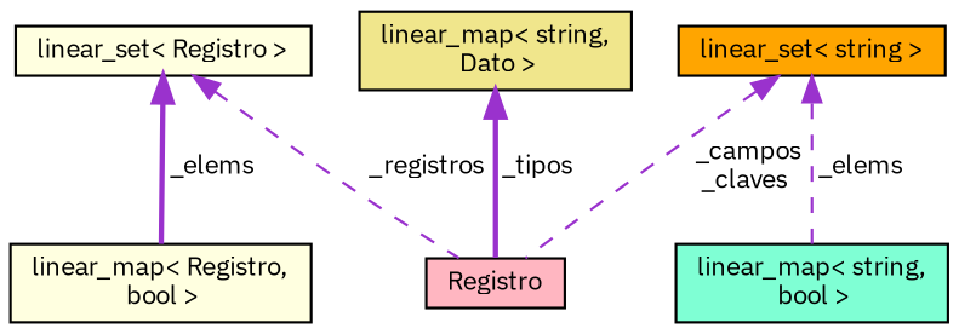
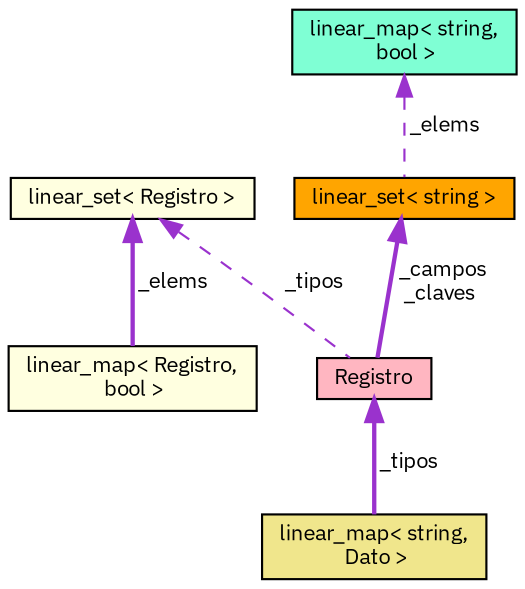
  digraph {
    fontname="IBM Plex Sans"
    node [color=black fillcolor=lightyellow fontname="IBM Plex Sans" fontsize=10 shape=record style=filled]
    edge [color=darkorchid3 dir=back fontname="IBM Plex Sans" fontsize=10 labelfontname=Helvetica labelfontsize=10 style=bold]
    n1 [fillcolor=lightpink fontcolor=black height=0.2 label=Registro width=0.4]
    n2 [fillcolor=khaki height=0.2 label="linear_map\< string,\l Dato \>" width=0.4]
    n3 [height=0.2 label="linear_set\< Registro \>" width=0.4]
    n4 [height=0.2 label="linear_map\< Registro,\l bool \>" width=0.4]
    n5 [fillcolor=orange height=0.2 label="linear_set\< string \>" width=0.4]
    n6 [fillcolor=aquamarine height=0.2 label="linear_map\< string,\l bool \>" width=0.4]
-   n2 -> n1 [label=" _tipos"]
-   n3 -> n1 [label=" _registros" style=dashed]
+   n1 -> n2 [label=" _tipos"]
+   n3 -> n1 [label=" _tipos" style=dashed]
    n3 -> n4 [label=" _elems"]
-   n5 -> n1 [label=" _campos\n_claves" style=dashed]
-   n5 -> n6 [label=" _elems" style=dashed]
+   n5 -> n1 [label=" _campos\n_claves"]
+   n6 -> n5 [label=" _elems" style=dashed]
  }
